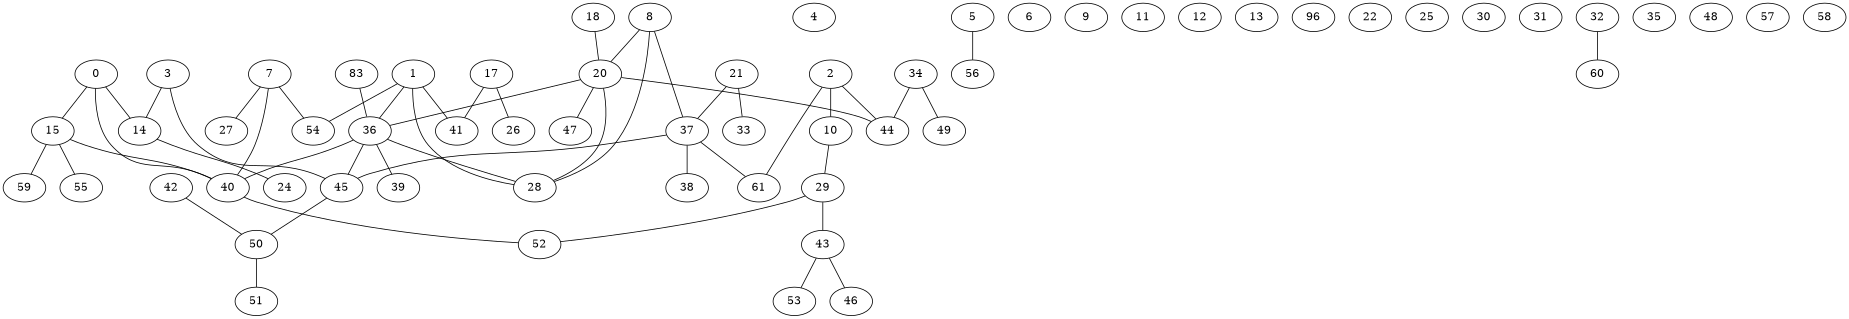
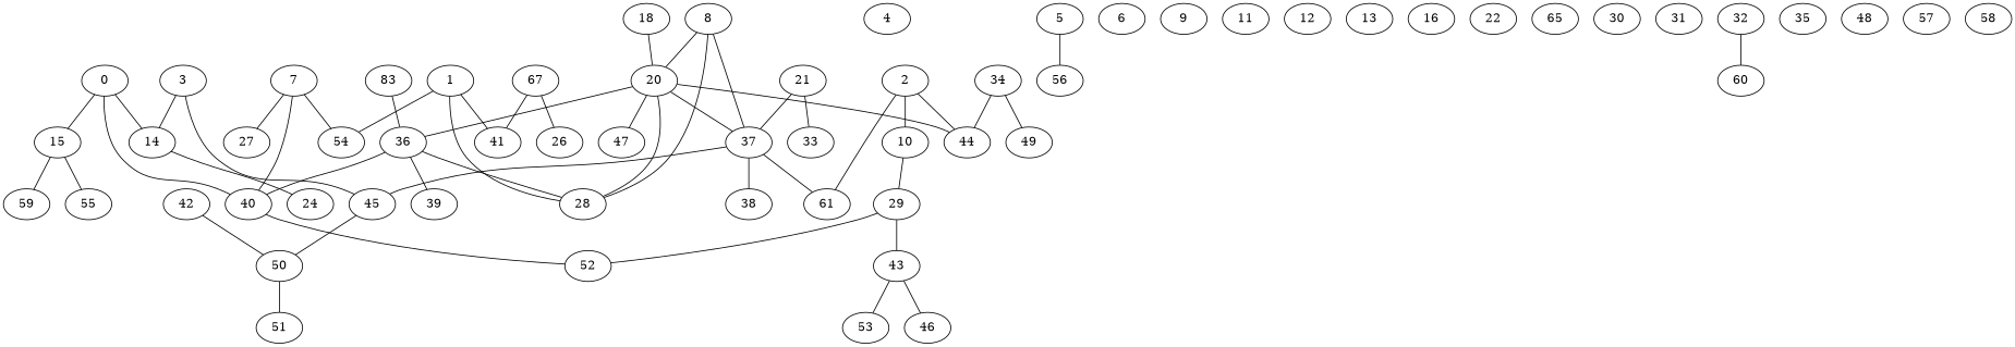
  graph {
    0
    14
    15
    40
    24
    55
    59
    52
    1
    28
    36
    41
    54
    45
    39
    50
    37
    61
    38
    2
    10
    44
    29
    43
    3
    51
    4
    5
    56
    6
    7
    27
    8
    20
    47
    9
    46
    53
    11
    12
    13
-   16 [label=96]
-   17
+   16
+   17 [label=67]
    26
    18
    21
    33
    22
    n49 [label=83]
-   25
+   25 [label=65]
    30
    31
    32
    60
    34
    49
    35
    42
    48
    57
    58
    0 -- 14
    0 -- 15
    0 -- 40
    14 -- 24
-   15 -- 40
    15 -- 55
    15 -- 59
    40 -- 52
    1 -- 28
-   1 -- 36
    1 -- 41
    1 -- 54
    36 -- 40
    36 -- 28
-   36 -- 45
    36 -- 39
    45 -- 50
    50 -- 51
    37 -- 45
    37 -- 61
    37 -- 38
    2 -- 61
    2 -- 10
    2 -- 44
    10 -- 29
    29 -- 52
    29 -- 43
    43 -- 46
    43 -- 53
    3 -- 14
    3 -- 45
    5 -- 56
    7 -- 40
    7 -- 54
    7 -- 27
    8 -- 28
    8 -- 37
    8 -- 20
    20 -- 28
    20 -- 36
+   20 -- 37
    20 -- 44
    20 -- 47
    17 -- 41
    17 -- 26
    18 -- 20
    21 -- 37
    21 -- 33
    n49 -- 36
    32 -- 60
    34 -- 44
    34 -- 49
    42 -- 50
  }
